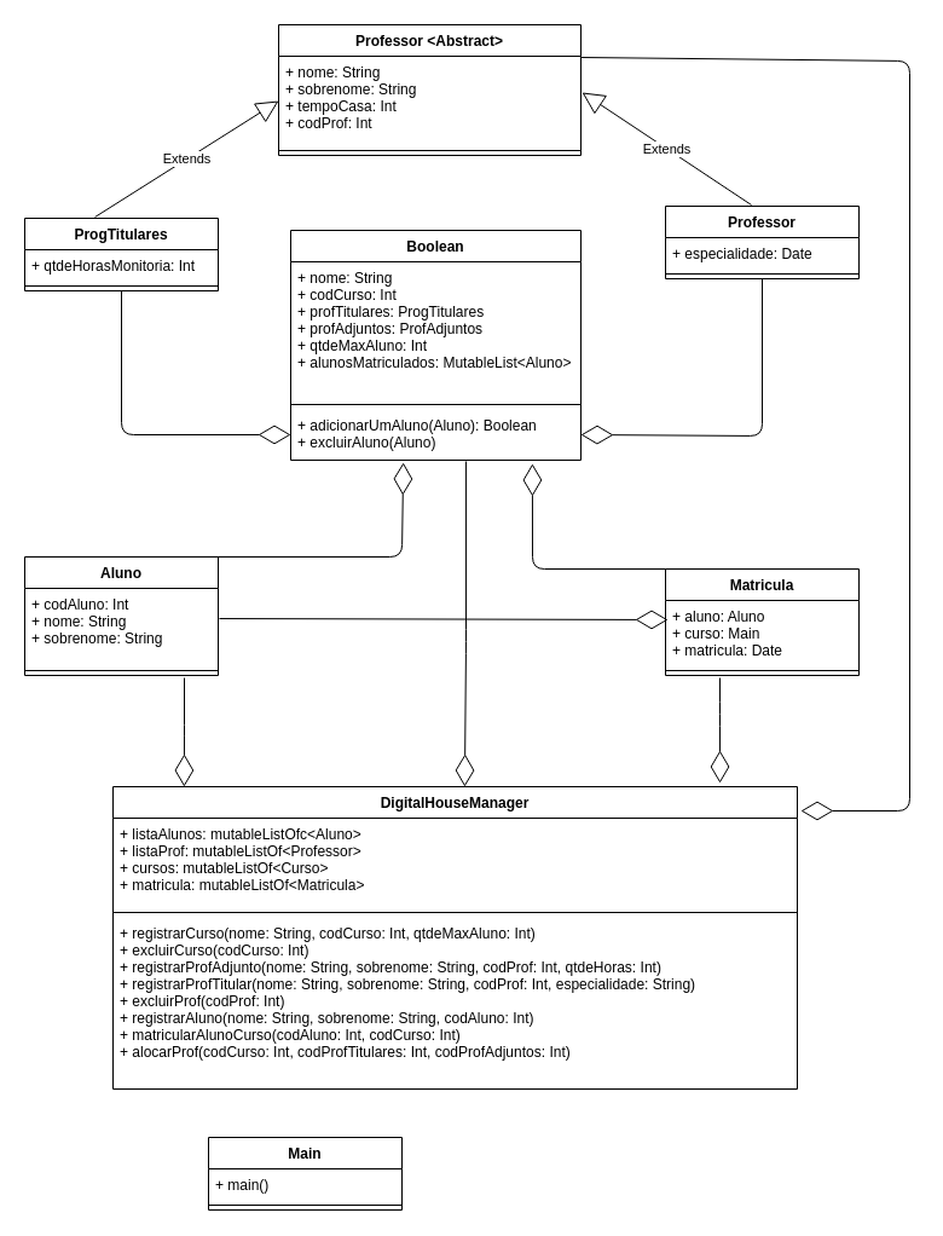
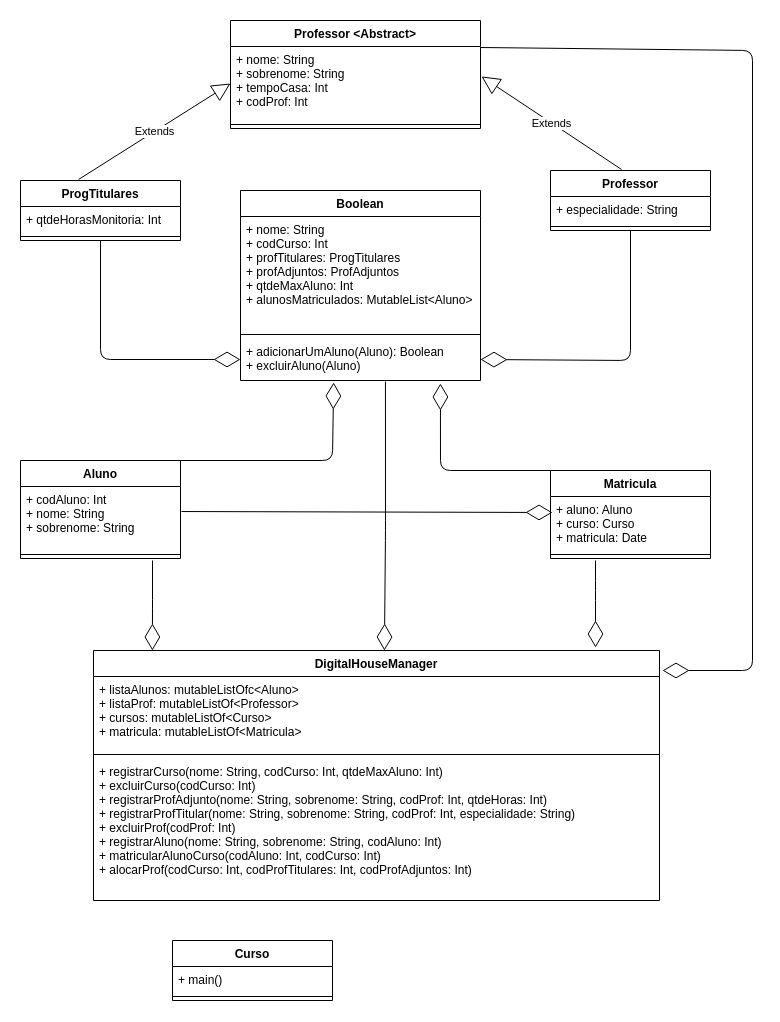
  <mxCell id="0" />
  <mxCell id="1" parent="0" />
  <mxCell id="2" value="Extends" style="endArrow=block;endSize=16;endFill=0;html=1;entryX=1.004;entryY=0.405;entryDx=0;entryDy=0;entryPerimeter=0;exitX=0.444;exitY=-0.017;exitDx=0;exitDy=0;exitPerimeter=0;" edge="1" parent="1" source="12" target="7"><mxGeometry width="160" relative="1" as="geometry"><mxPoint x="290" y="280" as="sourcePoint" /><mxPoint x="450" y="280" as="targetPoint" /></mxGeometry></mxCell>
  <mxCell id="3" value="Extends" style="endArrow=block;endSize=16;endFill=0;html=1;entryX=0;entryY=0.5;entryDx=0;entryDy=0;exitX=0.363;exitY=-0.017;exitDx=0;exitDy=0;exitPerimeter=0;" edge="1" parent="1" source="9" target="7"><mxGeometry width="160" relative="1" as="geometry"><mxPoint x="290" y="280" as="sourcePoint" /><mxPoint x="450" y="280" as="targetPoint" /></mxGeometry></mxCell>
  <mxCell id="4" value="" style="endArrow=diamondThin;endFill=0;endSize=24;html=1;exitX=0.5;exitY=1;exitDx=0;exitDy=0;entryX=0;entryY=0.5;entryDx=0;entryDy=0;" edge="1" parent="1" source="9" target="18"><mxGeometry width="160" relative="1" as="geometry"><mxPoint x="290" y="110" as="sourcePoint" /><mxPoint x="450" y="110" as="targetPoint" /><Array as="points"><mxPoint x="100" y="359" /></Array></mxGeometry></mxCell>
  <mxCell id="5" value="" style="endArrow=diamondThin;endFill=0;endSize=24;html=1;exitX=0.5;exitY=1;exitDx=0;exitDy=0;entryX=1;entryY=0.5;entryDx=0;entryDy=0;" edge="1" parent="1" source="12" target="18"><mxGeometry width="160" relative="1" as="geometry"><mxPoint x="110" y="250" as="sourcePoint" /><mxPoint x="250" y="369" as="targetPoint" /><Array as="points"><mxPoint x="630" y="360" /></Array></mxGeometry></mxCell>
  <mxCell id="6" value="Professor &lt;Abstract&gt;&#10;" style="swimlane;fontStyle=1;align=center;verticalAlign=top;childLayout=stackLayout;horizontal=1;startSize=26;horizontalStack=0;resizeParent=1;resizeParentMax=0;resizeLast=0;collapsible=1;marginBottom=0;" parent="1" vertex="1"><mxGeometry x="230" y="20" width="250" height="108" as="geometry"><mxRectangle x="320" y="330" width="100" height="60" as="alternateBounds" /></mxGeometry></mxCell>
  <mxCell id="7" value="+ nome: String&#10;+ sobrenome: String&#10;+ tempoCasa: Int&#10;+ codProf: Int" style="text;strokeColor=none;fillColor=none;align=left;verticalAlign=top;spacingLeft=4;spacingRight=4;overflow=hidden;rotatable=0;points=[[0,0.5],[1,0.5]];portConstraint=eastwest;" parent="6" vertex="1"><mxGeometry y="26" width="250" height="74" as="geometry" /></mxCell>
  <mxCell id="8" value="" style="line;strokeWidth=1;fillColor=none;align=left;verticalAlign=middle;spacingTop=-1;spacingLeft=3;spacingRight=3;rotatable=0;labelPosition=right;points=[];portConstraint=eastwest;" parent="6" vertex="1"><mxGeometry y="100" width="250" height="8" as="geometry" /></mxCell>
  <mxCell id="9" value="ProgTitulares" style="swimlane;fontStyle=1;align=center;verticalAlign=top;childLayout=stackLayout;horizontal=1;startSize=26;horizontalStack=0;resizeParent=1;resizeParentMax=0;resizeLast=0;collapsible=1;marginBottom=0;" parent="1" vertex="1"><mxGeometry x="20" y="180" width="160" height="60" as="geometry" /></mxCell>
  <mxCell id="10" value="+ qtdeHorasMonitoria: Int" style="text;strokeColor=none;fillColor=none;align=left;verticalAlign=top;spacingLeft=4;spacingRight=4;overflow=hidden;rotatable=0;points=[[0,0.5],[1,0.5]];portConstraint=eastwest;" parent="9" vertex="1"><mxGeometry y="26" width="160" height="26" as="geometry" /></mxCell>
  <mxCell id="11" value="" style="line;strokeWidth=1;fillColor=none;align=left;verticalAlign=middle;spacingTop=-1;spacingLeft=3;spacingRight=3;rotatable=0;labelPosition=right;points=[];portConstraint=eastwest;" parent="9" vertex="1"><mxGeometry y="52" width="160" height="8" as="geometry" /></mxCell>
  <mxCell id="12" value="Professor" style="swimlane;fontStyle=1;align=center;verticalAlign=top;childLayout=stackLayout;horizontal=1;startSize=26;horizontalStack=0;resizeParent=1;resizeParentMax=0;resizeLast=0;collapsible=1;marginBottom=0;" parent="1" vertex="1"><mxGeometry x="550" y="170" width="160" height="60" as="geometry" /></mxCell>
- <mxCell id="13" value="+ especialidade: Date" style="text;strokeColor=none;fillColor=none;align=left;verticalAlign=top;spacingLeft=4;spacingRight=4;overflow=hidden;rotatable=0;points=[[0,0.5],[1,0.5]];portConstraint=eastwest;" parent="12" vertex="1"><mxGeometry y="26" width="160" height="26" as="geometry" /></mxCell>
+ <mxCell id="13" value="+ especialidade: String" style="text;strokeColor=none;fillColor=none;align=left;verticalAlign=top;spacingLeft=4;spacingRight=4;overflow=hidden;rotatable=0;points=[[0,0.5],[1,0.5]];portConstraint=eastwest;" parent="12" vertex="1"><mxGeometry y="26" width="160" height="26" as="geometry" /></mxCell>
  <mxCell id="14" value="" style="line;strokeWidth=1;fillColor=none;align=left;verticalAlign=middle;spacingTop=-1;spacingLeft=3;spacingRight=3;rotatable=0;labelPosition=right;points=[];portConstraint=eastwest;" parent="12" vertex="1"><mxGeometry y="52" width="160" height="8" as="geometry" /></mxCell>
  <mxCell id="15" value="Boolean" style="swimlane;fontStyle=1;align=center;verticalAlign=top;childLayout=stackLayout;horizontal=1;startSize=26;horizontalStack=0;resizeParent=1;resizeParentMax=0;resizeLast=0;collapsible=1;marginBottom=0;" parent="1" vertex="1"><mxGeometry x="240" y="190" width="240" height="190" as="geometry" /></mxCell>
  <mxCell id="16" value="+ nome: String&#10;+ codCurso: Int&#10;+ profTitulares: ProgTitulares&#10;+ profAdjuntos: ProfAdjuntos&#10;+ qtdeMaxAluno: Int&#10;+ alunosMatriculados: MutableList&lt;Aluno&gt;" style="text;strokeColor=none;fillColor=none;align=left;verticalAlign=top;spacingLeft=4;spacingRight=4;overflow=hidden;rotatable=0;points=[[0,0.5],[1,0.5]];portConstraint=eastwest;" parent="15" vertex="1"><mxGeometry y="26" width="240" height="114" as="geometry" /></mxCell>
  <mxCell id="17" value="" style="line;strokeWidth=1;fillColor=none;align=left;verticalAlign=middle;spacingTop=-1;spacingLeft=3;spacingRight=3;rotatable=0;labelPosition=right;points=[];portConstraint=eastwest;" parent="15" vertex="1"><mxGeometry y="140" width="240" height="8" as="geometry" /></mxCell>
  <mxCell id="18" value="+ adicionarUmAluno(Aluno): Boolean&#10;+ excluirAluno(Aluno)" style="text;strokeColor=none;fillColor=none;align=left;verticalAlign=top;spacingLeft=4;spacingRight=4;overflow=hidden;rotatable=0;points=[[0,0.5],[1,0.5]];portConstraint=eastwest;" parent="15" vertex="1"><mxGeometry y="148" width="240" height="42" as="geometry" /></mxCell>
  <mxCell id="19" value="Aluno" style="swimlane;fontStyle=1;align=center;verticalAlign=top;childLayout=stackLayout;horizontal=1;startSize=26;horizontalStack=0;resizeParent=1;resizeParentMax=0;resizeLast=0;collapsible=1;marginBottom=0;" parent="1" vertex="1"><mxGeometry x="20" y="460" width="160" height="98" as="geometry" /></mxCell>
  <mxCell id="20" value="+ codAluno: Int&#10;+ nome: String&#10;+ sobrenome: String" style="text;strokeColor=none;fillColor=none;align=left;verticalAlign=top;spacingLeft=4;spacingRight=4;overflow=hidden;rotatable=0;points=[[0,0.5],[1,0.5]];portConstraint=eastwest;" parent="19" vertex="1"><mxGeometry y="26" width="160" height="64" as="geometry" /></mxCell>
  <mxCell id="21" value="" style="line;strokeWidth=1;fillColor=none;align=left;verticalAlign=middle;spacingTop=-1;spacingLeft=3;spacingRight=3;rotatable=0;labelPosition=right;points=[];portConstraint=eastwest;" parent="19" vertex="1"><mxGeometry y="90" width="160" height="8" as="geometry" /></mxCell>
  <mxCell id="22" value="" style="endArrow=diamondThin;endFill=0;endSize=24;html=1;exitX=0.5;exitY=1;exitDx=0;exitDy=0;entryX=0.388;entryY=1.048;entryDx=0;entryDy=0;entryPerimeter=0;" edge="1" parent="1" target="18"><mxGeometry width="160" relative="1" as="geometry"><mxPoint x="122" y="460" as="sourcePoint" /><mxPoint x="262" y="579" as="targetPoint" /><Array as="points"><mxPoint x="332" y="460" /></Array></mxGeometry></mxCell>
  <mxCell id="23" value="" style="endArrow=diamondThin;endFill=0;endSize=24;html=1;exitX=1.006;exitY=0.391;exitDx=0;exitDy=0;exitPerimeter=0;" edge="1" parent="1" source="20"><mxGeometry width="160" relative="1" as="geometry"><mxPoint x="132" y="470" as="sourcePoint" /><mxPoint x="552" y="512" as="targetPoint" /><Array as="points" /></mxGeometry></mxCell>
  <mxCell id="24" value="" style="endArrow=diamondThin;endFill=0;endSize=24;html=1;entryX=0.833;entryY=1.071;entryDx=0;entryDy=0;entryPerimeter=0;exitX=0.5;exitY=0;exitDx=0;exitDy=0;" edge="1" parent="1" source="25" target="18"><mxGeometry width="160" relative="1" as="geometry"><mxPoint x="630" y="460" as="sourcePoint" /><mxPoint x="282" y="599" as="targetPoint" /><Array as="points"><mxPoint x="440" y="470" /></Array></mxGeometry></mxCell>
  <mxCell id="25" value="Matricula" style="swimlane;fontStyle=1;align=center;verticalAlign=top;childLayout=stackLayout;horizontal=1;startSize=26;horizontalStack=0;resizeParent=1;resizeParentMax=0;resizeLast=0;collapsible=1;marginBottom=0;" parent="1" vertex="1"><mxGeometry x="550" y="470" width="160" height="88" as="geometry" /></mxCell>
- <mxCell id="26" value="+ aluno: Aluno&#10;+ curso: Main&#10;+ matricula: Date" style="text;strokeColor=none;fillColor=none;align=left;verticalAlign=top;spacingLeft=4;spacingRight=4;overflow=hidden;rotatable=0;points=[[0,0.5],[1,0.5]];portConstraint=eastwest;" parent="25" vertex="1"><mxGeometry y="26" width="160" height="54" as="geometry" /></mxCell>
+ <mxCell id="26" value="+ aluno: Aluno&#10;+ curso: Curso&#10;+ matricula: Date" style="text;strokeColor=none;fillColor=none;align=left;verticalAlign=top;spacingLeft=4;spacingRight=4;overflow=hidden;rotatable=0;points=[[0,0.5],[1,0.5]];portConstraint=eastwest;" parent="25" vertex="1"><mxGeometry y="26" width="160" height="54" as="geometry" /></mxCell>
  <mxCell id="27" value="" style="line;strokeWidth=1;fillColor=none;align=left;verticalAlign=middle;spacingTop=-1;spacingLeft=3;spacingRight=3;rotatable=0;labelPosition=right;points=[];portConstraint=eastwest;" parent="25" vertex="1"><mxGeometry y="80" width="160" height="8" as="geometry" /></mxCell>
  <mxCell id="28" value="DigitalHouseManager" style="swimlane;fontStyle=1;align=center;verticalAlign=top;childLayout=stackLayout;horizontal=1;startSize=26;horizontalStack=0;resizeParent=1;resizeParentMax=0;resizeLast=0;collapsible=1;marginBottom=0;" parent="1" vertex="1"><mxGeometry x="93" y="650" width="566" height="250" as="geometry" /></mxCell>
  <mxCell id="29" value="+ listaAlunos: mutableListOfc&lt;Aluno&gt;&#10;+ listaProf: mutableListOf&lt;Professor&gt;&#10;+ cursos: mutableListOf&lt;Curso&gt;&#10;+ matricula: mutableListOf&lt;Matricula&gt;" style="text;strokeColor=none;fillColor=none;align=left;verticalAlign=top;spacingLeft=4;spacingRight=4;overflow=hidden;rotatable=0;points=[[0,0.5],[1,0.5]];portConstraint=eastwest;" parent="28" vertex="1"><mxGeometry y="26" width="566" height="74" as="geometry" /></mxCell>
  <mxCell id="30" value="" style="line;strokeWidth=1;fillColor=none;align=left;verticalAlign=middle;spacingTop=-1;spacingLeft=3;spacingRight=3;rotatable=0;labelPosition=right;points=[];portConstraint=eastwest;" parent="28" vertex="1"><mxGeometry y="100" width="566" height="8" as="geometry" /></mxCell>
  <mxCell id="31" value="+ registrarCurso(nome: String, codCurso: Int, qtdeMaxAluno: Int)&#10;+ excluirCurso(codCurso: Int)&#10;+ registrarProfAdjunto(nome: String, sobrenome: String, codProf: Int, qtdeHoras: Int)&#10;+ registrarProfTitular(nome: String, sobrenome: String, codProf: Int, especialidade: String)&#10;+ excluirProf(codProf: Int)&#10;+ registrarAluno(nome: String, sobrenome: String, codAluno: Int)&#10;+ matricularAlunoCurso(codAluno: Int, codCurso: Int)&#10;+ alocarProf(codCurso: Int, codProfTitulares: Int, codProfAdjuntos: Int)" style="text;strokeColor=none;fillColor=none;align=left;verticalAlign=top;spacingLeft=4;spacingRight=4;overflow=hidden;rotatable=0;points=[[0,0.5],[1,0.5]];portConstraint=eastwest;" parent="28" vertex="1"><mxGeometry y="108" width="566" height="142" as="geometry" /></mxCell>
  <mxCell id="32" value="" style="endArrow=diamondThin;endFill=0;endSize=24;html=1;entryX=0.104;entryY=0;entryDx=0;entryDy=0;entryPerimeter=0;" edge="1" parent="1" target="28"><mxGeometry width="160" relative="1" as="geometry"><mxPoint x="152" y="560" as="sourcePoint" /><mxPoint x="292" y="609" as="targetPoint" /><Array as="points"><mxPoint x="152" y="609" /></Array></mxGeometry></mxCell>
  <mxCell id="33" value="" style="endArrow=diamondThin;endFill=0;endSize=24;html=1;entryX=0.887;entryY=-0.012;entryDx=0;entryDy=0;entryPerimeter=0;" edge="1" parent="1" target="28"><mxGeometry width="160" relative="1" as="geometry"><mxPoint x="595" y="560" as="sourcePoint" /><mxPoint x="302" y="619" as="targetPoint" /><Array as="points"><mxPoint x="595" y="590" /></Array></mxGeometry></mxCell>
  <mxCell id="34" value="" style="endArrow=diamondThin;endFill=0;endSize=24;html=1;exitX=1;exitY=0.25;exitDx=0;exitDy=0;" edge="1" parent="1" source="6"><mxGeometry width="160" relative="1" as="geometry"><mxPoint x="172" y="510" as="sourcePoint" /><mxPoint x="662" y="670" as="targetPoint" /><Array as="points"><mxPoint x="752" y="50" /><mxPoint x="752" y="670" /></Array></mxGeometry></mxCell>
  <mxCell id="35" value="" style="endArrow=diamondThin;endFill=0;endSize=24;html=1;exitX=0.604;exitY=1.024;exitDx=0;exitDy=0;exitPerimeter=0;entryX=0.514;entryY=0;entryDx=0;entryDy=0;entryPerimeter=0;" edge="1" parent="1" source="18" target="28"><mxGeometry width="160" relative="1" as="geometry"><mxPoint x="182" y="520" as="sourcePoint" /><mxPoint x="387" y="647" as="targetPoint" /><Array as="points"><mxPoint x="385" y="530" /></Array></mxGeometry></mxCell>
- <mxCell id="36" value="Main" style="swimlane;fontStyle=1;align=center;verticalAlign=top;childLayout=stackLayout;horizontal=1;startSize=26;horizontalStack=0;resizeParent=1;resizeParentMax=0;resizeLast=0;collapsible=1;marginBottom=0;" vertex="1" parent="1"><mxGeometry x="172" y="940" width="160" height="60" as="geometry" /></mxCell>
+ <mxCell id="36" value="Curso" style="swimlane;fontStyle=1;align=center;verticalAlign=top;childLayout=stackLayout;horizontal=1;startSize=26;horizontalStack=0;resizeParent=1;resizeParentMax=0;resizeLast=0;collapsible=1;marginBottom=0;" vertex="1" parent="1"><mxGeometry x="172" y="940" width="160" height="60" as="geometry" /></mxCell>
  <mxCell id="37" value="+ main()" style="text;strokeColor=none;fillColor=none;align=left;verticalAlign=top;spacingLeft=4;spacingRight=4;overflow=hidden;rotatable=0;points=[[0,0.5],[1,0.5]];portConstraint=eastwest;" vertex="1" parent="36"><mxGeometry y="26" width="160" height="26" as="geometry" /></mxCell>
  <mxCell id="38" value="" style="line;strokeWidth=1;fillColor=none;align=left;verticalAlign=middle;spacingTop=-1;spacingLeft=3;spacingRight=3;rotatable=0;labelPosition=right;points=[];portConstraint=eastwest;" vertex="1" parent="36"><mxGeometry y="52" width="160" height="8" as="geometry" /></mxCell>
